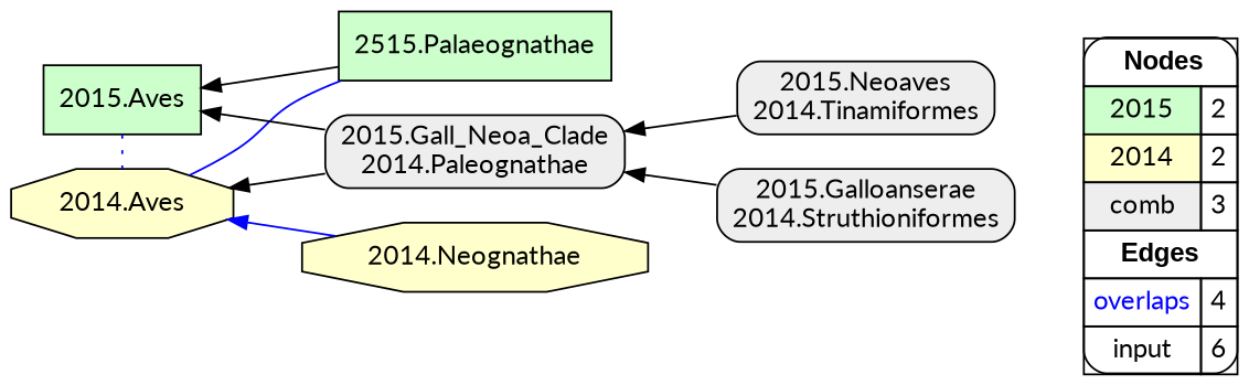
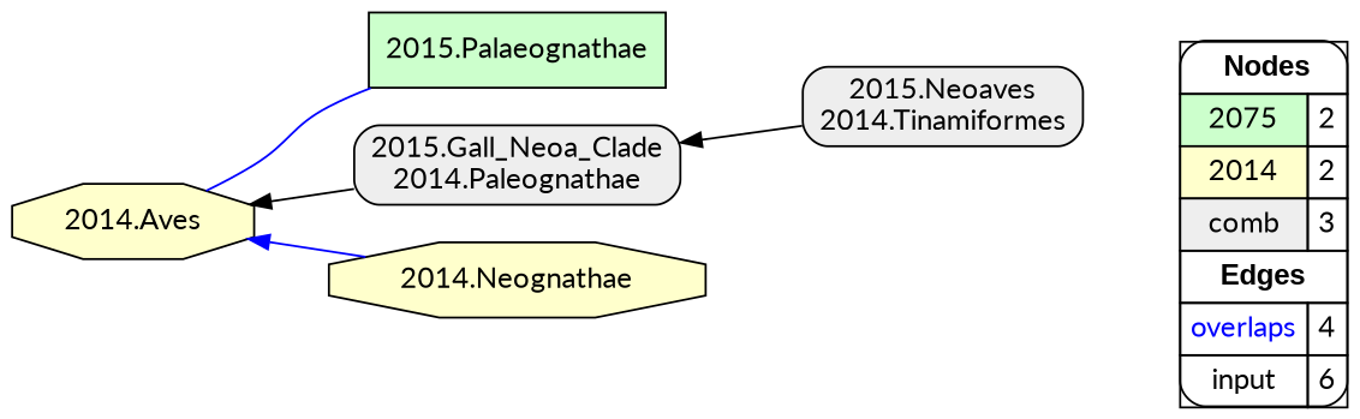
  digraph {
    fontname=Lato
    rankdir=RL
    node [fillcolor="#EEEEEE" fontname=Lato shape=box style="filled,rounded"]
    edge [arrowhead=normal color="#000000" constraint=true fontname=Lato penwidth=1 style=solid]
-   n1 [fillcolor=white label=<   <TABLE BORDER="0" CELLBORDER="1" CELLSPACING="0" CELLPADDING="4">  <TR> <TD COLSPAN="2"><font face="Arial Black"> Nodes</font></TD> </TR>  <TR>   <TD bgcolor="#CCFFCC">2015</TD>   <TD>2</TD>   </TR>  <TR>   <TD bgcolor="#FFFFCC">2014</TD>   <TD>2</TD>   </TR>  <TR>   <TD bgcolor="#EEEEEE">comb</TD>   <TD>3</TD>   </TR>  <TR> <TD COLSPAN="2"><font face = "Arial Black"> Edges </font></TD> </TR>  <TR>   <TD><font color ="#0000FF">overlaps</font></TD>   <TD>4</TD>   </TR>  <TR>   <TD><font color ="#000000">input</font></TD>   <TD>6</TD>   </TR>  </TABLE>   > margin=0]
-   "2015.Palaeognathae" [fillcolor="#CCFFCC" style=filled label="2515.Palaeognathae"]
-   "2015.Aves" [fillcolor="#CCFFCC" style=filled]
+   n1 [fillcolor=white label=<   <TABLE BORDER="0" CELLBORDER="1" CELLSPACING="0" CELLPADDING="4">  <TR> <TD COLSPAN="2"><font face="Arial Black"> Nodes</font></TD> </TR>  <TR>   <TD bgcolor="#CCFFCC">2075</TD>   <TD>2</TD>   </TR>  <TR>   <TD bgcolor="#FFFFCC">2014</TD>   <TD>2</TD>   </TR>  <TR>   <TD bgcolor="#EEEEEE">comb</TD>   <TD>3</TD>   </TR>  <TR> <TD COLSPAN="2"><font face = "Arial Black"> Edges </font></TD> </TR>  <TR>   <TD><font color ="#0000FF">overlaps</font></TD>   <TD>4</TD>   </TR>  <TR>   <TD><font color ="#000000">input</font></TD>   <TD>6</TD>   </TR>  </TABLE>   > margin=0]
+   "2015.Palaeognathae" [fillcolor="#CCFFCC" style=filled]
    "2014.Aves" [fillcolor="#FFFFCC" shape=octagon style=filled]
    "2014.Neognathae" [fillcolor="#FFFFCC" shape=octagon style=filled]
    "2015.Neoaves\n2014.Tinamiformes"
    "2015.Gall_Neoa_Clade\n2014.Paleognathae"
-   "2015.Galloanserae\n2014.Struthioniformes"
    subgraph sub_1 {
      rank=source
      n1
    }
-   "2015.Palaeognathae" -> "2015.Aves"
    "2015.Palaeognathae" -> "2014.Aves" [arrowhead=none color="#0000FF" constraint=false]
-   "2015.Aves" -> "2014.Aves" [arrowhead=none color="#0000FF" constraint=false style=dotted]
    "2014.Neognathae" -> "2014.Aves" [color="#0000FF"]
    "2015.Neoaves\n2014.Tinamiformes" -> "2015.Gall_Neoa_Clade\n2014.Paleognathae"
-   "2015.Gall_Neoa_Clade\n2014.Paleognathae" -> "2015.Aves"
    "2015.Gall_Neoa_Clade\n2014.Paleognathae" -> "2014.Aves"
-   "2015.Galloanserae\n2014.Struthioniformes" -> "2015.Gall_Neoa_Clade\n2014.Paleognathae"
  }
